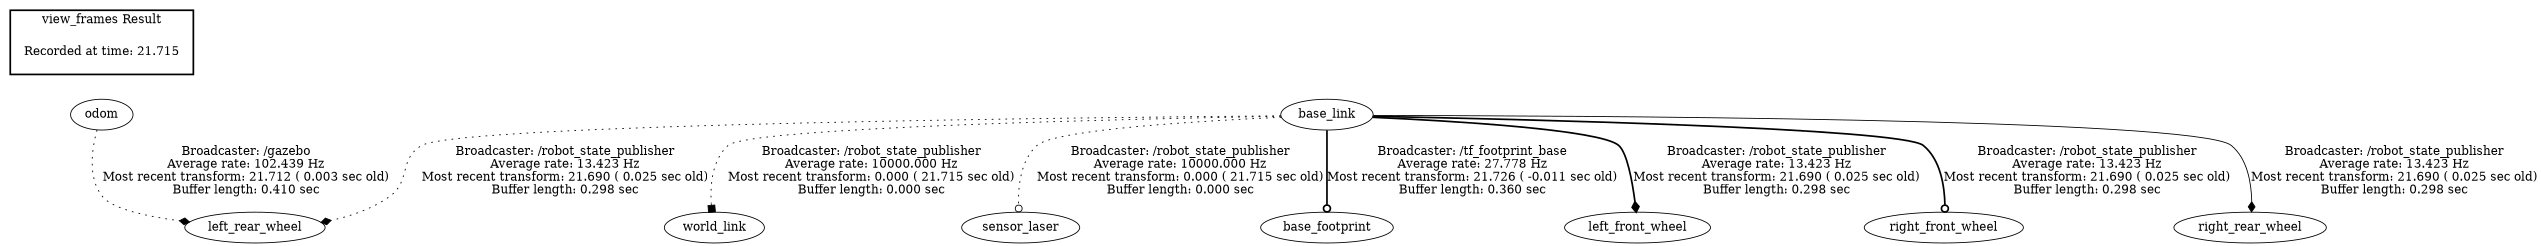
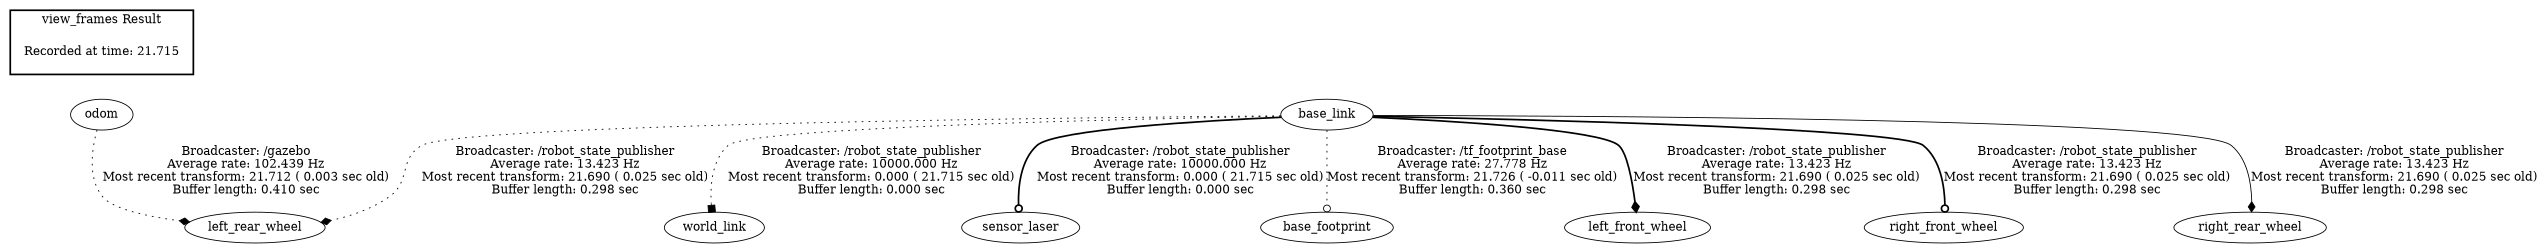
  digraph {
    edge [style=dotted arrowhead=diamond]
    "Recorded at time: 21.715" [shape=plaintext]
    odom
    base_link
    world_link
    sensor_laser
    base_footprint
    left_front_wheel
    left_rear_wheel
    right_front_wheel
    right_rear_wheel
    subgraph cluster_1 {
      color=black
      label="view_frames Result"
      style=bold
      "Recorded at time: 21.715"
    }
    "Recorded at time: 21.715" -> odom [style=invis arrowhead=""]
    odom -> left_rear_wheel [label="Broadcaster: /gazebo\nAverage rate: 102.439 Hz\nMost recent transform: 21.712 ( 0.003 sec old)\nBuffer length: 0.410 sec\n"]
    base_link -> world_link [arrowhead=box label="Broadcaster: /robot_state_publisher\nAverage rate: 10000.000 Hz\nMost recent transform: 0.000 ( 21.715 sec old)\nBuffer length: 0.000 sec\n"]
-   base_link -> sensor_laser [arrowhead=odot label="Broadcaster: /robot_state_publisher\nAverage rate: 10000.000 Hz\nMost recent transform: 0.000 ( 21.715 sec old)\nBuffer length: 0.000 sec\n"]
-   base_link -> base_footprint [arrowhead=odot label="Broadcaster: /tf_footprint_base\nAverage rate: 27.778 Hz\nMost recent transform: 21.726 ( -0.011 sec old)\nBuffer length: 0.360 sec\n" style=bold]
+   base_link -> sensor_laser [arrowhead=odot label="Broadcaster: /robot_state_publisher\nAverage rate: 10000.000 Hz\nMost recent transform: 0.000 ( 21.715 sec old)\nBuffer length: 0.000 sec\n" style=bold]
+   base_link -> base_footprint [arrowhead=odot label="Broadcaster: /tf_footprint_base\nAverage rate: 27.778 Hz\nMost recent transform: 21.726 ( -0.011 sec old)\nBuffer length: 0.360 sec\n"]
    base_link -> left_front_wheel [label="Broadcaster: /robot_state_publisher\nAverage rate: 13.423 Hz\nMost recent transform: 21.690 ( 0.025 sec old)\nBuffer length: 0.298 sec\n" style=bold]
    base_link -> left_rear_wheel [label="Broadcaster: /robot_state_publisher\nAverage rate: 13.423 Hz\nMost recent transform: 21.690 ( 0.025 sec old)\nBuffer length: 0.298 sec\n"]
    base_link -> right_front_wheel [arrowhead=odot label="Broadcaster: /robot_state_publisher\nAverage rate: 13.423 Hz\nMost recent transform: 21.690 ( 0.025 sec old)\nBuffer length: 0.298 sec\n" style=bold]
    base_link -> right_rear_wheel [label="Broadcaster: /robot_state_publisher\nAverage rate: 13.423 Hz\nMost recent transform: 21.690 ( 0.025 sec old)\nBuffer length: 0.298 sec\n" style=solid]
  }
